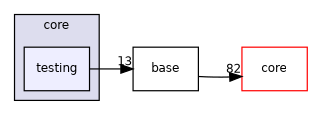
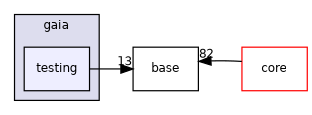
  digraph {
    compound=true
    rankdir=LR
    node [fontname=Helvetica fontsize=10 shape=box style=filled]
    edge [labeldistance=1.5 labelfontname=Helvetica labelfontsize=10]
    n1 [fillcolor="#eeeeff" label=testing pencolor=black]
    n2 [label=base style=""]
    n3 [color=red fillcolor=white label=core]
    subgraph cluster_1 {
      bgcolor="#ddddee"
      fontname=Helvetica
      fontsize=10
-     label=core
+     label=gaia
      pencolor=black
      n1
    }
    n1 -> n2 [headlabel=13]
-   n2 -> n3 [headlabel=82]
+   n3 -> n2 [headlabel=82]
  }
